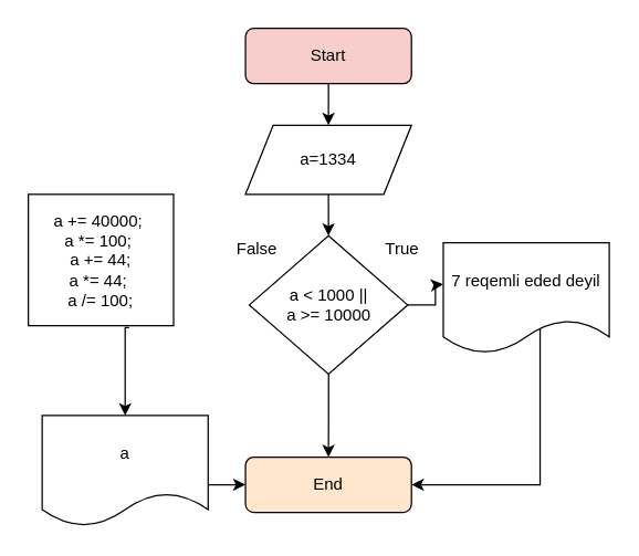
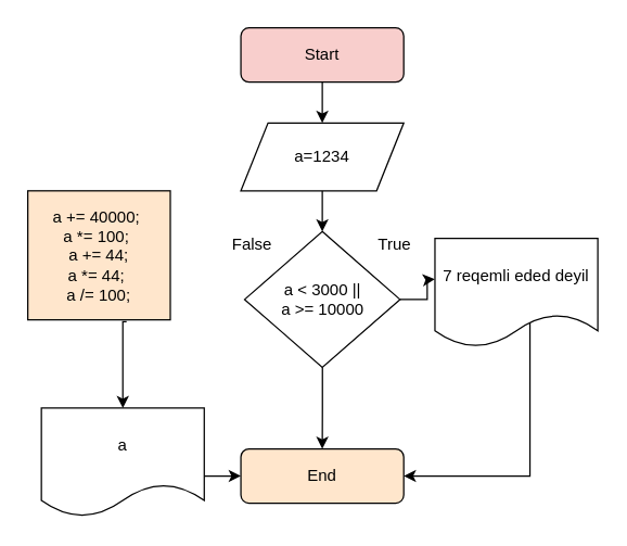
  <mxCell id="0" />
  <mxCell id="1" parent="0" />
  <mxCell id="2" value="End" style="rounded=1;whiteSpace=wrap;html=1;fillColor=#ffe6cc;" parent="1" vertex="1"><mxGeometry x="177" y="330" width="120" height="40" as="geometry" /></mxCell>
  <mxCell id="3" style="edgeStyle=orthogonalEdgeStyle;rounded=0;orthogonalLoop=1;jettySize=auto;html=1;" parent="1" source="4" edge="1"><mxGeometry relative="1" as="geometry"><mxPoint x="237" y="90" as="targetPoint" /></mxGeometry></mxCell>
  <mxCell id="4" value="Start" style="rounded=1;whiteSpace=wrap;html=1;fillColor=#f8cecc;" parent="1" vertex="1"><mxGeometry x="177" y="20" width="120" height="40" as="geometry" /></mxCell>
  <mxCell id="5" style="edgeStyle=orthogonalEdgeStyle;rounded=0;orthogonalLoop=1;jettySize=auto;html=1;" parent="1" source="6" edge="1"><mxGeometry relative="1" as="geometry"><mxPoint x="237" y="170" as="targetPoint" /></mxGeometry></mxCell>
- <mxCell id="6" value="a=1334" style="shape=parallelogram;perimeter=parallelogramPerimeter;whiteSpace=wrap;html=1;fixedSize=1;" parent="1" vertex="1"><mxGeometry x="177" y="90" width="120" height="50" as="geometry" /></mxCell>
+ <mxCell id="6" value="a=1234" style="shape=parallelogram;perimeter=parallelogramPerimeter;whiteSpace=wrap;html=1;fixedSize=1;" parent="1" vertex="1"><mxGeometry x="177" y="90" width="120" height="50" as="geometry" /></mxCell>
  <mxCell id="7" style="edgeStyle=orthogonalEdgeStyle;rounded=0;orthogonalLoop=1;jettySize=auto;html=1;" parent="1" source="9" edge="1"><mxGeometry relative="1" as="geometry"><mxPoint x="320" y="205" as="targetPoint" /></mxGeometry></mxCell>
  <mxCell id="8" style="edgeStyle=orthogonalEdgeStyle;rounded=0;orthogonalLoop=1;jettySize=auto;html=1;" parent="1" source="9" target="2" edge="1"><mxGeometry relative="1" as="geometry"><mxPoint x="150" y="205" as="targetPoint" /></mxGeometry></mxCell>
- <mxCell id="9" value="a &amp;lt; 1000 || &lt;br&gt;a &amp;gt;= 10000" style="rhombus;whiteSpace=wrap;html=1;" parent="1" vertex="1"><mxGeometry x="179.75" y="170" width="114.5" height="100" as="geometry" /></mxCell>
+ <mxCell id="9" value="a &amp;lt; 3000 || &lt;br&gt;a &amp;gt;= 10000" style="rhombus;whiteSpace=wrap;html=1;" parent="1" vertex="1"><mxGeometry x="179.75" y="170" width="114.5" height="100" as="geometry" /></mxCell>
  <mxCell id="10" style="edgeStyle=orthogonalEdgeStyle;rounded=0;orthogonalLoop=1;jettySize=auto;html=1;entryX=0.5;entryY=0;entryDx=0;entryDy=0;exitX=0.523;exitY=0.829;exitDx=0;exitDy=0;exitPerimeter=0;" parent="1" edge="1"><mxGeometry relative="1" as="geometry"><mxPoint x="90" y="300" as="targetPoint" /><Array as="points"><mxPoint x="90" y="236" /></Array><mxPoint x="92.76" y="236.32" as="sourcePoint" /></mxGeometry></mxCell>
  <mxCell id="11" style="edgeStyle=orthogonalEdgeStyle;rounded=0;orthogonalLoop=1;jettySize=auto;html=1;" parent="1" target="2" edge="1"><mxGeometry relative="1" as="geometry"><mxPoint x="133.321" y="350.037" as="sourcePoint" /><Array as="points"><mxPoint x="170" y="350" /><mxPoint x="170" y="350" /></Array></mxGeometry></mxCell>
  <mxCell id="12" style="edgeStyle=orthogonalEdgeStyle;rounded=0;orthogonalLoop=1;jettySize=auto;html=1;entryX=1;entryY=0.5;entryDx=0;entryDy=0;" parent="1" target="2" edge="1"><mxGeometry relative="1" as="geometry"><mxPoint x="380" y="460" as="targetPoint" /><Array as="points"><mxPoint x="390" y="350" /></Array><mxPoint x="390" y="235" as="sourcePoint" /></mxGeometry></mxCell>
  <mxCell id="13" value="True" style="text;html=1;align=center;verticalAlign=middle;resizable=0;points=[];autosize=1;strokeColor=none;fillColor=none;" parent="1" vertex="1"><mxGeometry x="270" y="170" width="40" height="20" as="geometry" /></mxCell>
  <mxCell id="14" value="False" style="text;html=1;align=center;verticalAlign=middle;resizable=0;points=[];autosize=1;strokeColor=none;fillColor=none;" parent="1" vertex="1"><mxGeometry x="160" y="170" width="50" height="20" as="geometry" /></mxCell>
- <mxCell id="15" value="&lt;div&gt;a += 40000;&amp;nbsp;&lt;/div&gt;&lt;div&gt;a *= 100;&amp;nbsp;&lt;/div&gt;&lt;div&gt;a += 44;&lt;/div&gt;&lt;div&gt;a *= 44;&amp;nbsp;&lt;/div&gt;&lt;div&gt;a /= 100;&lt;/div&gt;" style="rounded=0;whiteSpace=wrap;html=1;" parent="1" vertex="1"><mxGeometry x="20" y="140" width="105" height="95" as="geometry" /></mxCell>
+ <mxCell id="15" value="&lt;div&gt;a += 40000;&amp;nbsp;&lt;/div&gt;&lt;div&gt;a *= 100;&amp;nbsp;&lt;/div&gt;&lt;div&gt;a += 44;&lt;/div&gt;&lt;div&gt;a *= 44;&amp;nbsp;&lt;/div&gt;&lt;div&gt;a /= 100;&lt;/div&gt;" style="rounded=0;whiteSpace=wrap;html=1;fillColor=#ffe6cc;" parent="1" vertex="1"><mxGeometry x="20" y="140" width="105" height="95" as="geometry" /></mxCell>
  <mxCell id="16" value="a" style="shape=document;whiteSpace=wrap;html=1;boundedLbl=1;" parent="1" vertex="1"><mxGeometry x="30" y="300" width="120" height="80" as="geometry" /></mxCell>
  <mxCell id="17" value="&lt;span&gt;7 reqemli eded deyil&lt;/span&gt;" style="shape=document;whiteSpace=wrap;html=1;boundedLbl=1;" parent="1" vertex="1"><mxGeometry x="320" y="175" width="120" height="80" as="geometry" /></mxCell>
